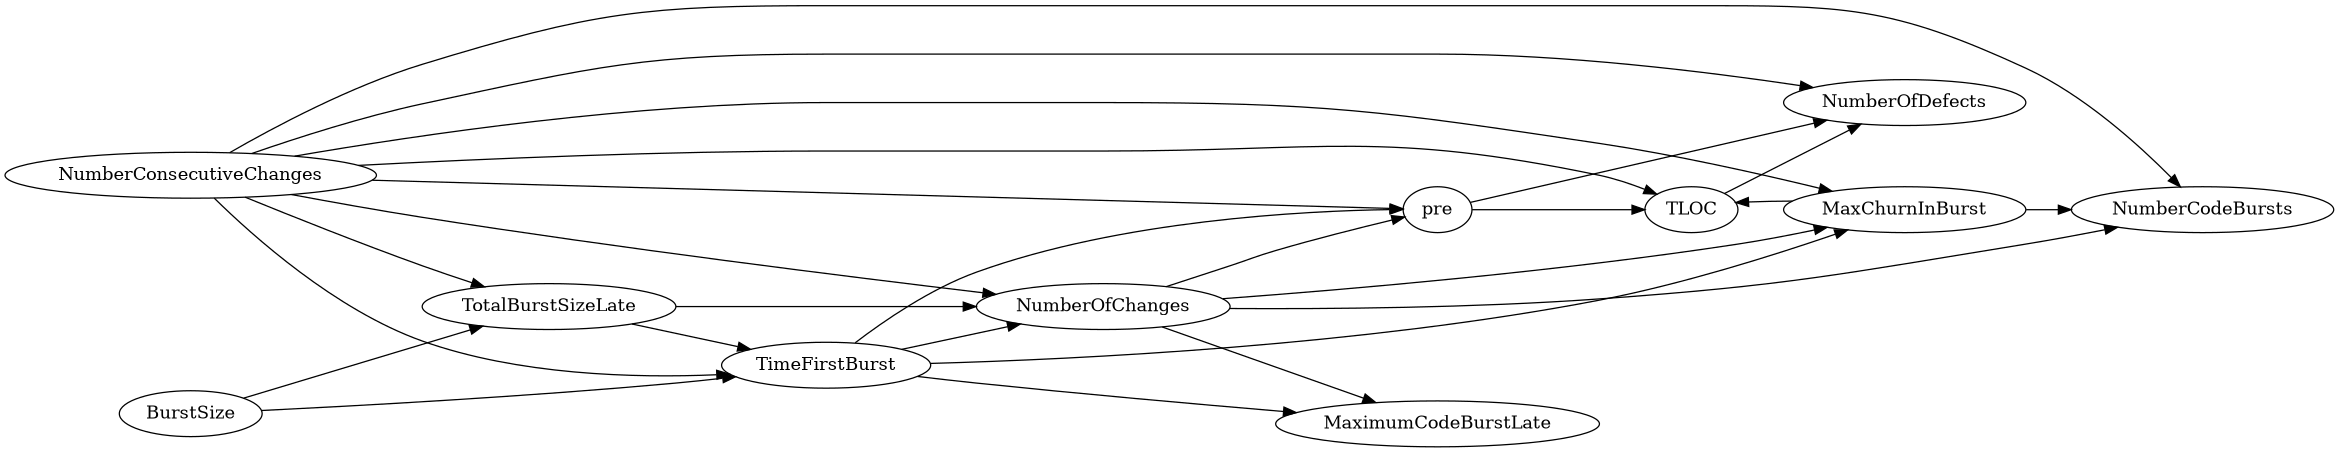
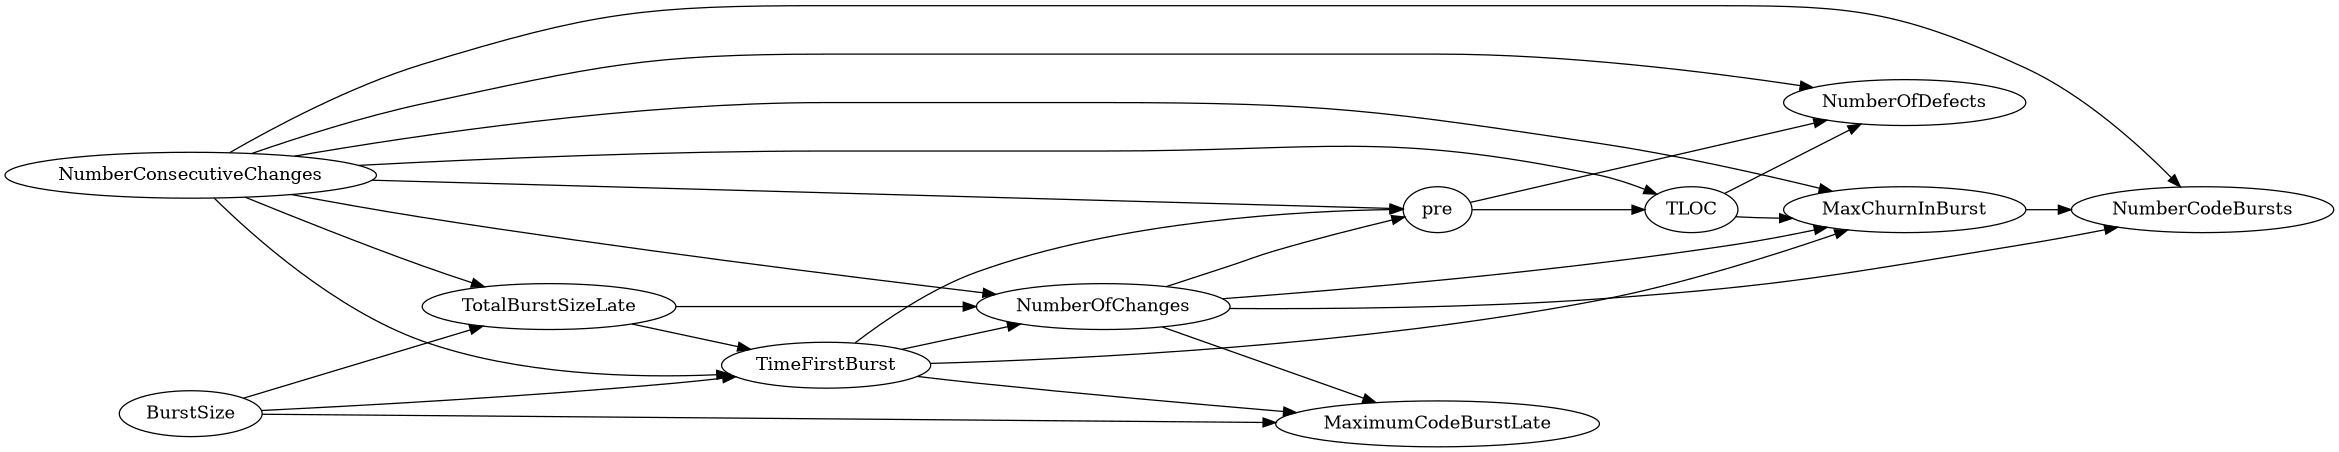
  digraph {
    rankdir=LR
    TLOC
    NumberOfDefects
    NumberOfChanges
    MaxChurnInBurst
    pre
    MaximumCodeBurstLate
    NumberCodeBursts
    BurstSize
    TotalBurstSizeLate
    TimeFirstBurst
    NumberConsecutiveChanges
    TLOC -> NumberOfDefects
    NumberOfChanges -> MaxChurnInBurst
    NumberOfChanges -> pre
    NumberOfChanges -> MaximumCodeBurstLate
    NumberOfChanges -> NumberCodeBursts
-   MaxChurnInBurst -> TLOC
+   TLOC -> MaxChurnInBurst
    MaxChurnInBurst -> NumberCodeBursts
    pre -> TLOC
    pre -> NumberOfDefects
+   BurstSize -> MaximumCodeBurstLate
    BurstSize -> TotalBurstSizeLate
    BurstSize -> TimeFirstBurst
    TotalBurstSizeLate -> NumberOfChanges
    TotalBurstSizeLate -> TimeFirstBurst
    TimeFirstBurst -> NumberOfChanges
    TimeFirstBurst -> MaxChurnInBurst
    TimeFirstBurst -> pre
    TimeFirstBurst -> MaximumCodeBurstLate
    NumberConsecutiveChanges -> TLOC
    NumberConsecutiveChanges -> NumberOfDefects
    NumberConsecutiveChanges -> NumberOfChanges
    NumberConsecutiveChanges -> MaxChurnInBurst
    NumberConsecutiveChanges -> pre
    NumberConsecutiveChanges -> NumberCodeBursts
    NumberConsecutiveChanges -> TotalBurstSizeLate
    NumberConsecutiveChanges -> TimeFirstBurst
  }
